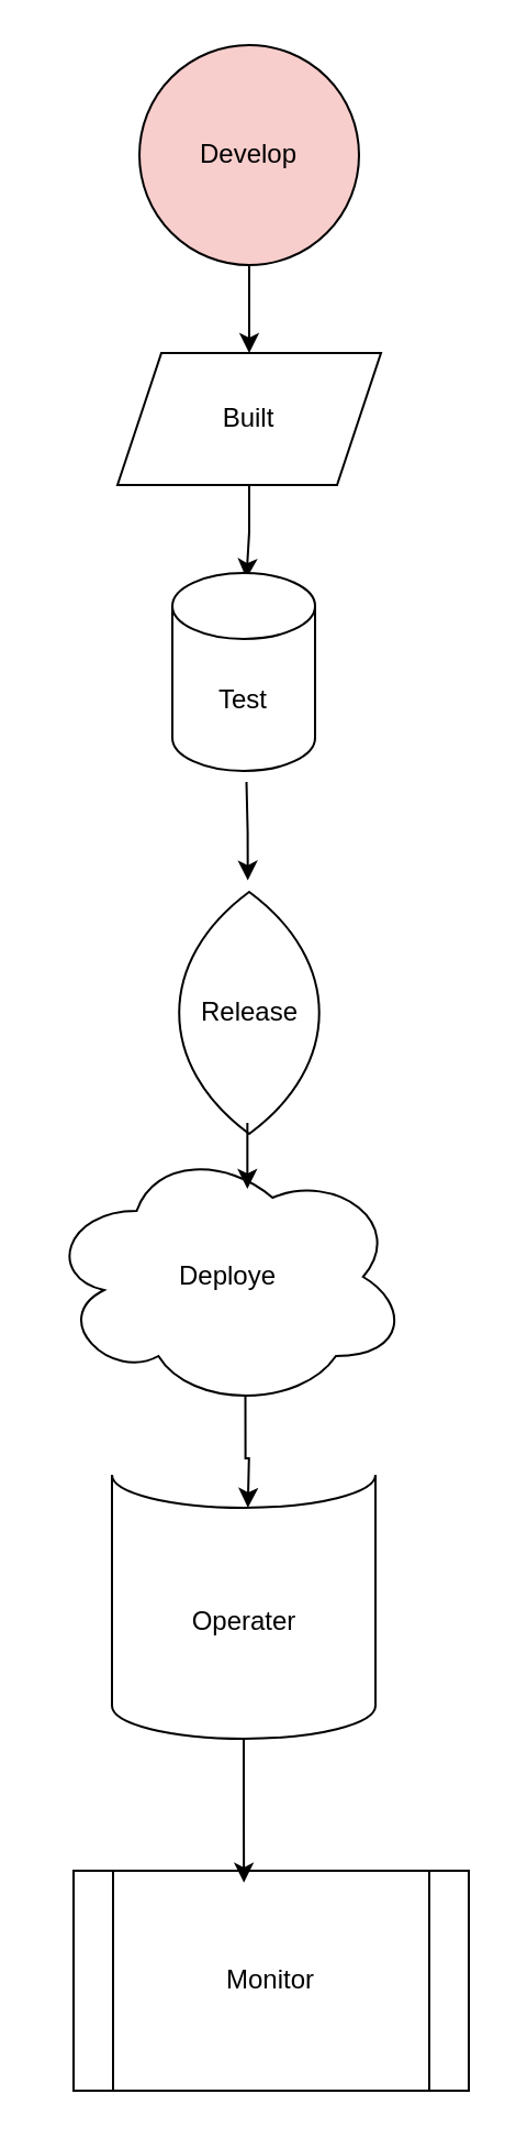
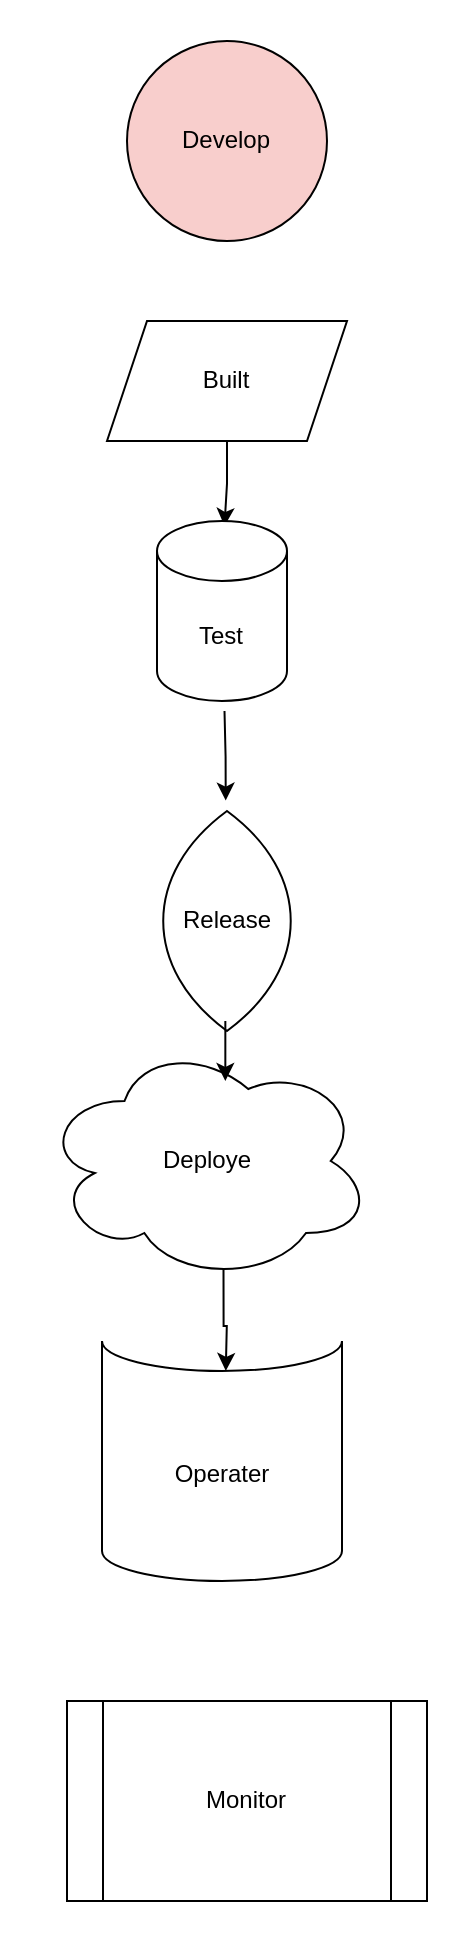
  <mxCell id="0" />
  <mxCell id="1" parent="0" />
- <mxCell id="2" style="edgeStyle=orthogonalEdgeStyle;rounded=0;orthogonalLoop=1;jettySize=auto;html=1;exitX=0.5;exitY=1;exitDx=0;exitDy=0;" edge="1" parent="1" source="3" target="5"><mxGeometry relative="1" as="geometry" /></mxCell>
  <mxCell id="3" value="Develop" style="ellipse;whiteSpace=wrap;html=1;aspect=fixed;fillColor=#f8cecc;" vertex="1" parent="1"><mxGeometry x="63" y="20" width="100" height="100" as="geometry" /></mxCell>
  <mxCell id="4" style="edgeStyle=orthogonalEdgeStyle;rounded=0;orthogonalLoop=1;jettySize=auto;html=1;exitX=0.5;exitY=1;exitDx=0;exitDy=0;entryX=1;entryY=0.5;entryDx=0;entryDy=0;" edge="1" parent="1" source="5"><mxGeometry relative="1" as="geometry"><mxPoint x="111.75" y="262.5" as="targetPoint" /></mxGeometry></mxCell>
  <mxCell id="5" value="Built" style="shape=parallelogram;perimeter=parallelogramPerimeter;whiteSpace=wrap;html=1;fixedSize=1;" vertex="1" parent="1"><mxGeometry x="53" y="160" width="120" height="60" as="geometry" /></mxCell>
  <mxCell id="6" value="Deploye" style="ellipse;shape=cloud;whiteSpace=wrap;html=1;" vertex="1" parent="1"><mxGeometry x="20.5" y="520" width="165" height="120" as="geometry" /></mxCell>
  <mxCell id="7" style="edgeStyle=orthogonalEdgeStyle;rounded=0;orthogonalLoop=1;jettySize=auto;html=1;exitX=0.55;exitY=0.95;exitDx=0;exitDy=0;exitPerimeter=0;entryX=0.444;entryY=0.115;entryDx=0;entryDy=0;entryPerimeter=0;" edge="1" parent="1" source="6"><mxGeometry relative="1" as="geometry"><mxPoint x="112.38" y="684.95" as="targetPoint" /></mxGeometry></mxCell>
  <mxCell id="8" style="edgeStyle=orthogonalEdgeStyle;rounded=0;orthogonalLoop=1;jettySize=auto;html=1;exitX=0;exitY=0.5;exitDx=0;exitDy=0;entryX=0.578;entryY=0.165;entryDx=0;entryDy=0;entryPerimeter=0;" edge="1" parent="1"><mxGeometry relative="1" as="geometry"><mxPoint x="111.75" y="355" as="sourcePoint" /><mxPoint x="112.36" y="399.8" as="targetPoint" /></mxGeometry></mxCell>
  <mxCell id="9" value="Test" style="shape=cylinder3;whiteSpace=wrap;html=1;boundedLbl=1;backgroundOutline=1;size=15;" vertex="1" parent="1"><mxGeometry x="78" y="260" width="65" height="90" as="geometry" /></mxCell>
  <mxCell id="10" value="Release" style="whiteSpace=wrap;html=1;shape=mxgraph.basic.pointed_oval" vertex="1" parent="1"><mxGeometry x="70.5" y="405" width="85" height="110" as="geometry" /></mxCell>
  <mxCell id="11" value="Operater" style="shape=cylinder3;whiteSpace=wrap;html=1;boundedLbl=1;backgroundOutline=1;size=15;lid=0;" vertex="1" parent="1"><mxGeometry x="50.5" y="670" width="120" height="120" as="geometry" /></mxCell>
  <mxCell id="12" value="Monitor" style="shape=process;whiteSpace=wrap;html=1;backgroundOutline=1;" vertex="1" parent="1"><mxGeometry x="33" y="850" width="180" height="100" as="geometry" /></mxCell>
  <mxCell id="13" value="" style="endArrow=classic;html=1;rounded=0;" edge="1" parent="1"><mxGeometry width="50" height="50" relative="1" as="geometry"><mxPoint x="112.17" y="510" as="sourcePoint" /><mxPoint x="112.17" y="540" as="targetPoint" /><Array as="points" /></mxGeometry></mxCell>
- <mxCell id="14" style="edgeStyle=orthogonalEdgeStyle;rounded=0;orthogonalLoop=1;jettySize=auto;html=1;exitX=0.5;exitY=1;exitDx=0;exitDy=0;exitPerimeter=0;entryX=0.431;entryY=0.054;entryDx=0;entryDy=0;entryPerimeter=0;" edge="1" parent="1" source="11" target="12"><mxGeometry relative="1" as="geometry" /></mxCell>
